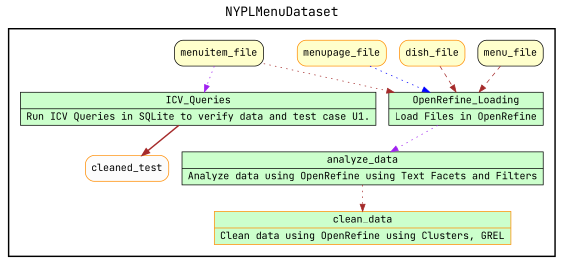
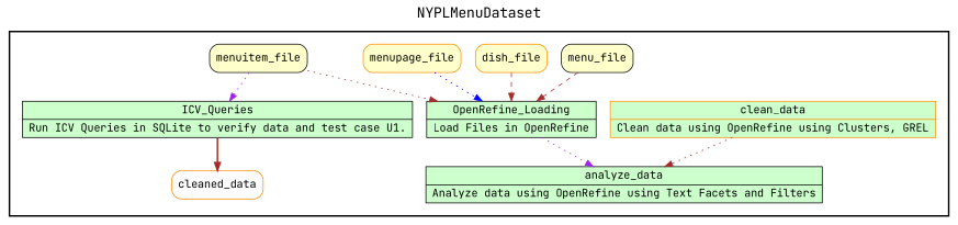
  digraph {
    fontname="JetBrains Mono"
    fontsize=18
    label=NYPLMenuDataset
    labelloc=t
    rankdir=TB
    node [color=black fillcolor="#CCFFCC" fontname="JetBrains Mono" peripheries=1 shape=box style="rounded,filled"]
    edge [color=brown fontname="JetBrains Mono" style=dotted]
    n1 [label="{<f0> OpenRefine_Loading |<f1> Load Files in OpenRefine}" rankdir=LR shape=record style=filled]
    n2 [label="{<f0> analyze_data |<f1> Analyze data using OpenRefine using Text Facets and Filters}" rankdir=LR shape=record style=filled]
    n3 [color=darkorange label="{<f0> clean_data |<f1> Clean data using OpenRefine using Clusters, GREL}" rankdir=LR shape=record style=filled]
    n4 [label="{<f0> ICV_Queries |<f1> Run ICV Queries in SQLite to verify data and test case U1.}" rankdir=LR shape=record style=filled]
-   cleaned_data [color=darkorange fillcolor="#FCFCFC" label=cleaned_test]
+   cleaned_data [color=darkorange fillcolor="#FCFCFC"]
    menu_file [fillcolor="#FFFFCC"]
    dish_file [color=darkorange fillcolor="#FFFFCC"]
    menuitem_file [fillcolor="#FFFFCC"]
    menupage_file [color=darkorange fillcolor="#FFFFCC"]
    subgraph cluster_1 {
      color=black
      label=""
      penwidth=2
      subgraph cluster_2 {
        color=white
        label=""
        penwidth=2
        n1
        n2
        n3
        n4
        cleaned_data
        menu_file
        dish_file
        menuitem_file
        menupage_file
      }
    }
    n1 -> n2 [color=purple]
-   n2 -> n3
+   n3 -> n2
    n4 -> cleaned_data [style=bold]
    menu_file -> n1 [style=dashed]
    dish_file -> n1 [style=dashed]
    menuitem_file -> n1
    menuitem_file -> n4 [color=purple]
    menupage_file -> n1 [color=blue]
  }
